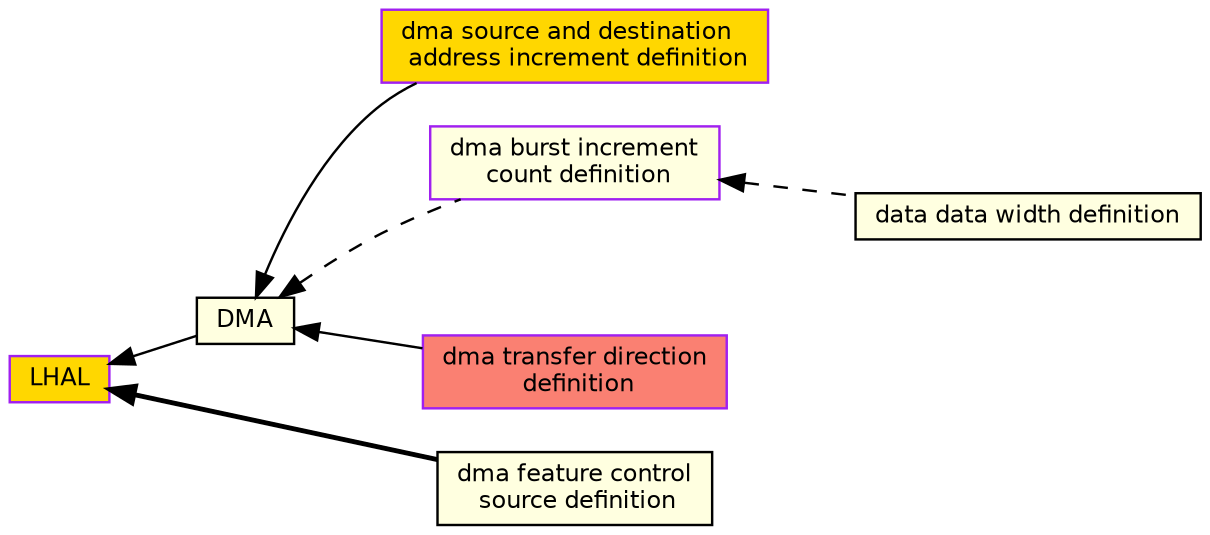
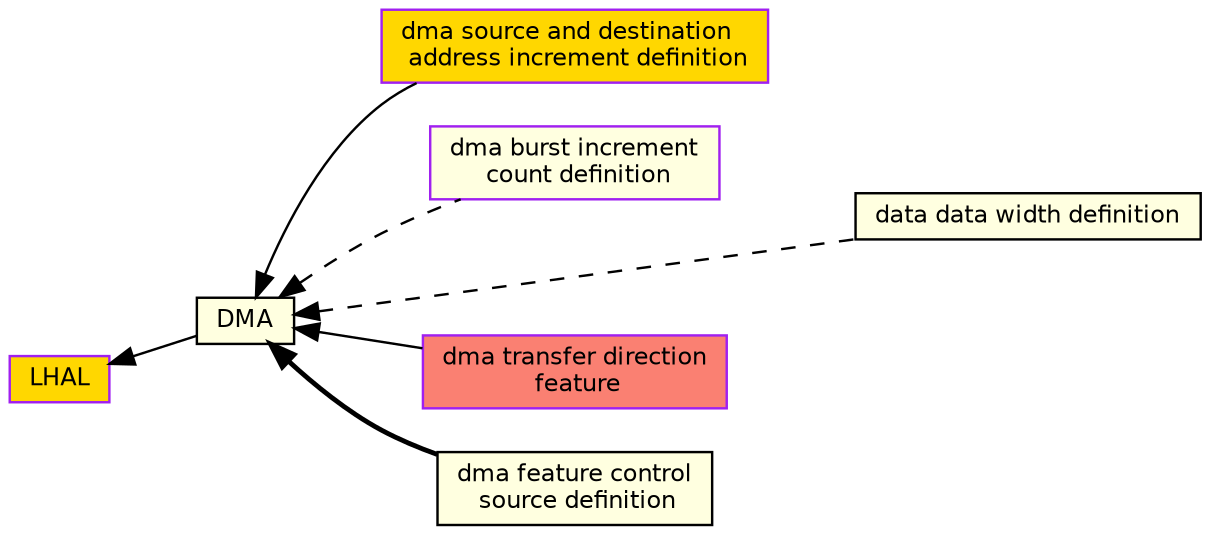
  digraph {
    rankdir=LR
    node [color=purple fillcolor=lightyellow fontname=Helvetica fontsize=10 shape=box style=filled]
    edge [dir=back fontname=Helvetica fontsize=10 labelfontname=Helvetica labelfontsize=10 shape=plaintext style=solid]
    n1 [color=black fontcolor=black height=0.2 label=DMA width=0.4]
    n2 [fillcolor=gold height=0.2 label="dma source and destination\l address increment definition" width=0.4]
    n3 [height=0.2 label="dma burst increment\l count definition" width=0.4]
    n4 [color=black height=0.2 label="dma feature control\l source definition" width=0.4]
    n5 [color=black height=0.2 label="data data width definition" width=0.4]
-   n6 [fillcolor=salmon height=0.2 label="dma transfer direction\l definition" width=0.4]
+   n6 [fillcolor=salmon height=0.2 label="dma transfer direction\l feature" width=0.4]
    n7 [fillcolor=gold height=0.2 label=LHAL width=0.4]
    n1 -> n2
    n1 -> n3 [style=dashed]
-   n7 -> n4 [style=bold]
-   n3 -> n5 [style=dashed]
+   n1 -> n4 [style=bold]
+   n1 -> n5 [style=dashed]
    n1 -> n6
    n7 -> n1
  }
